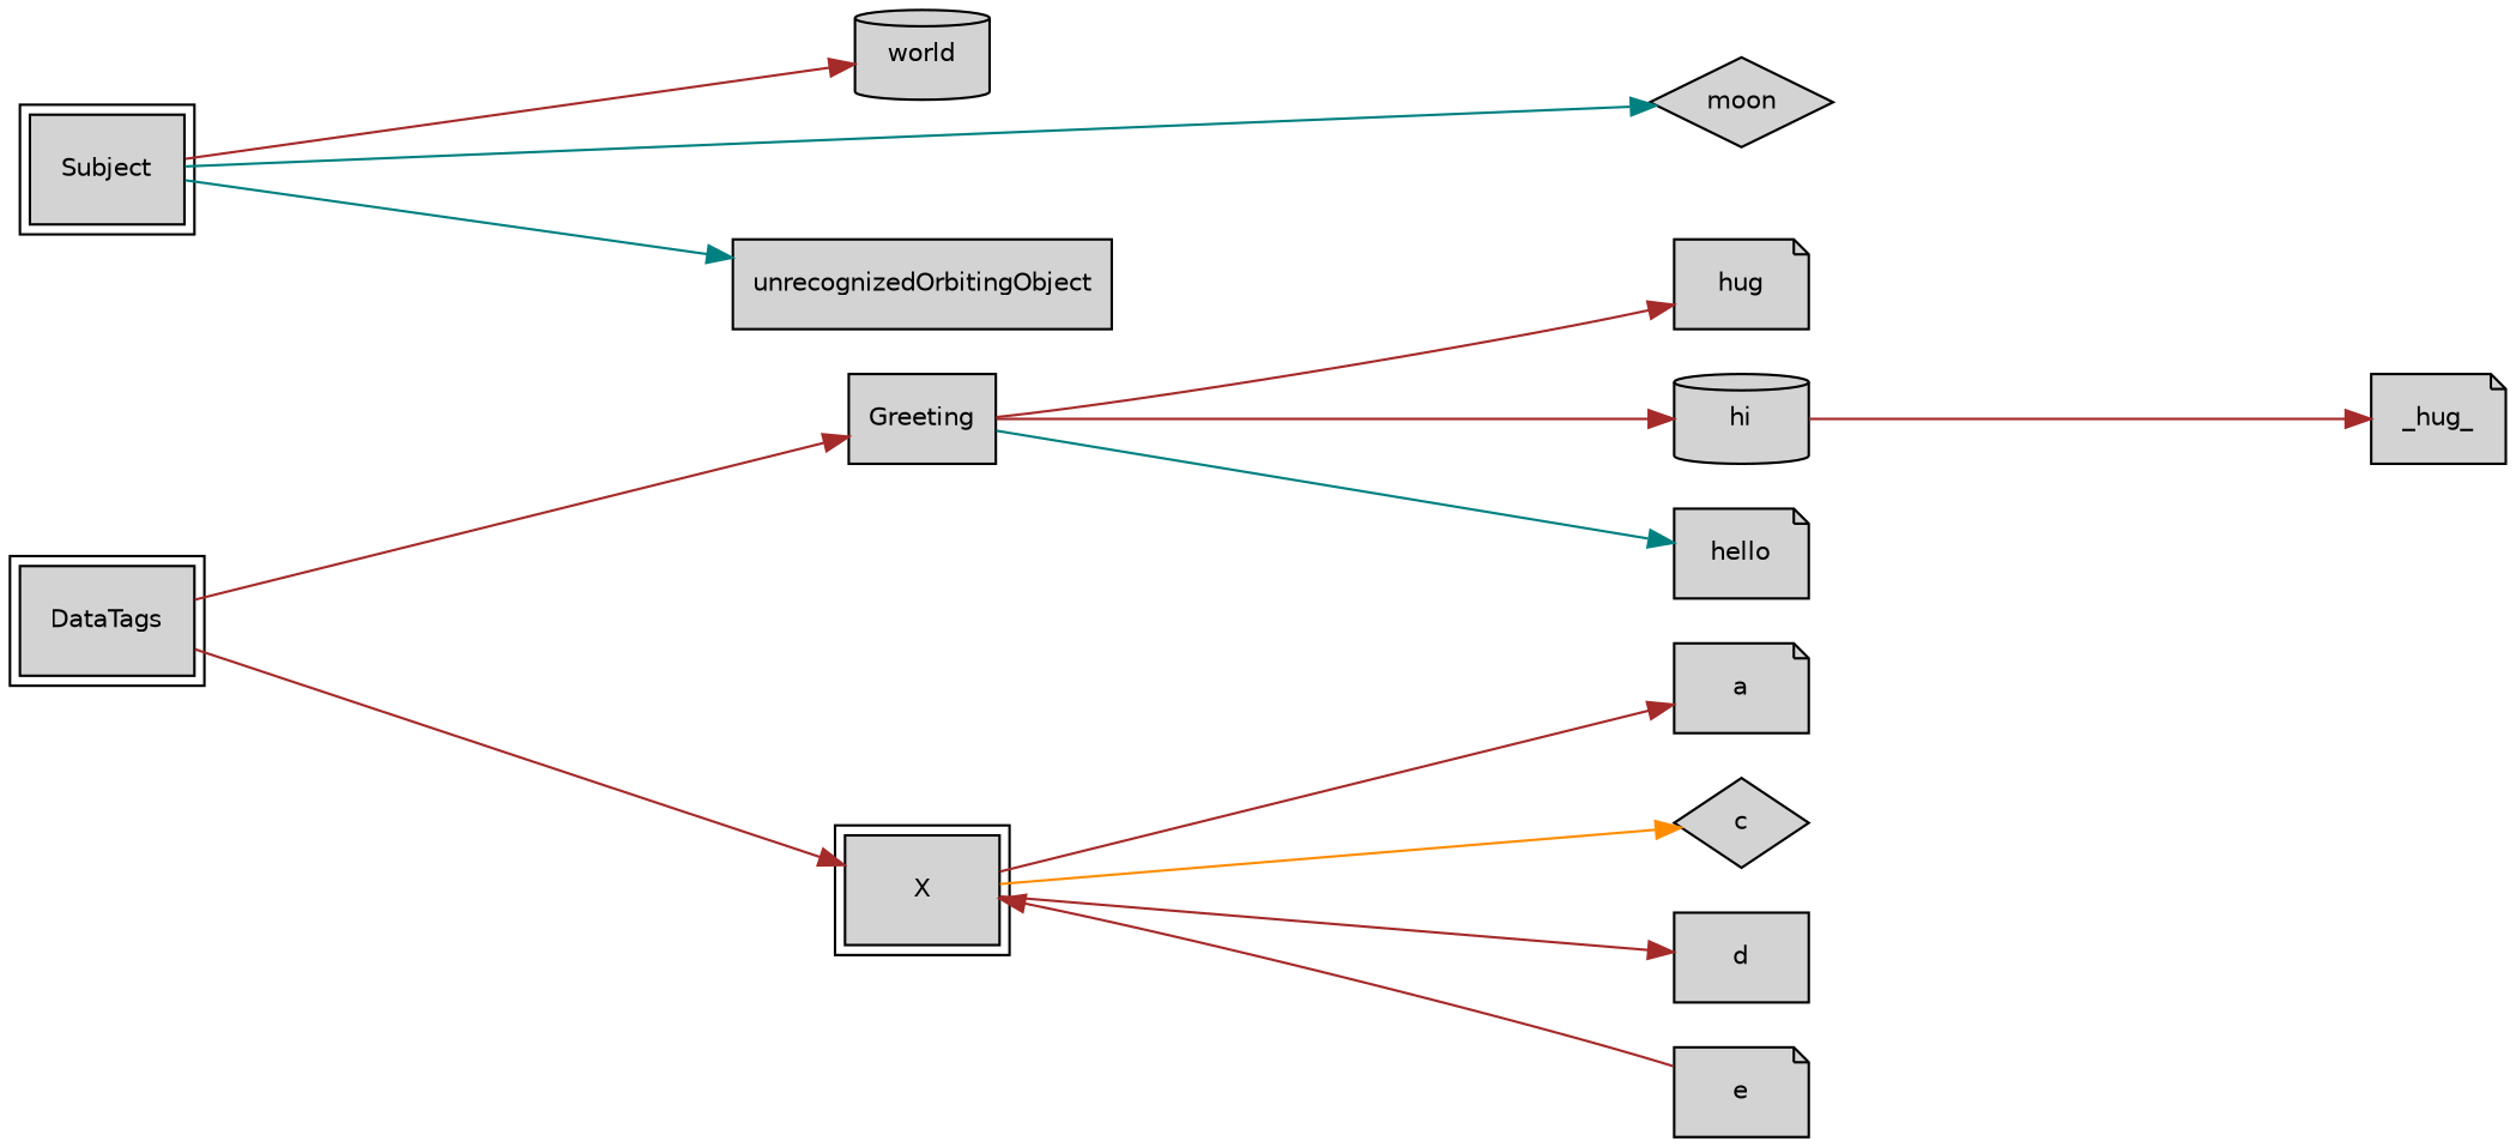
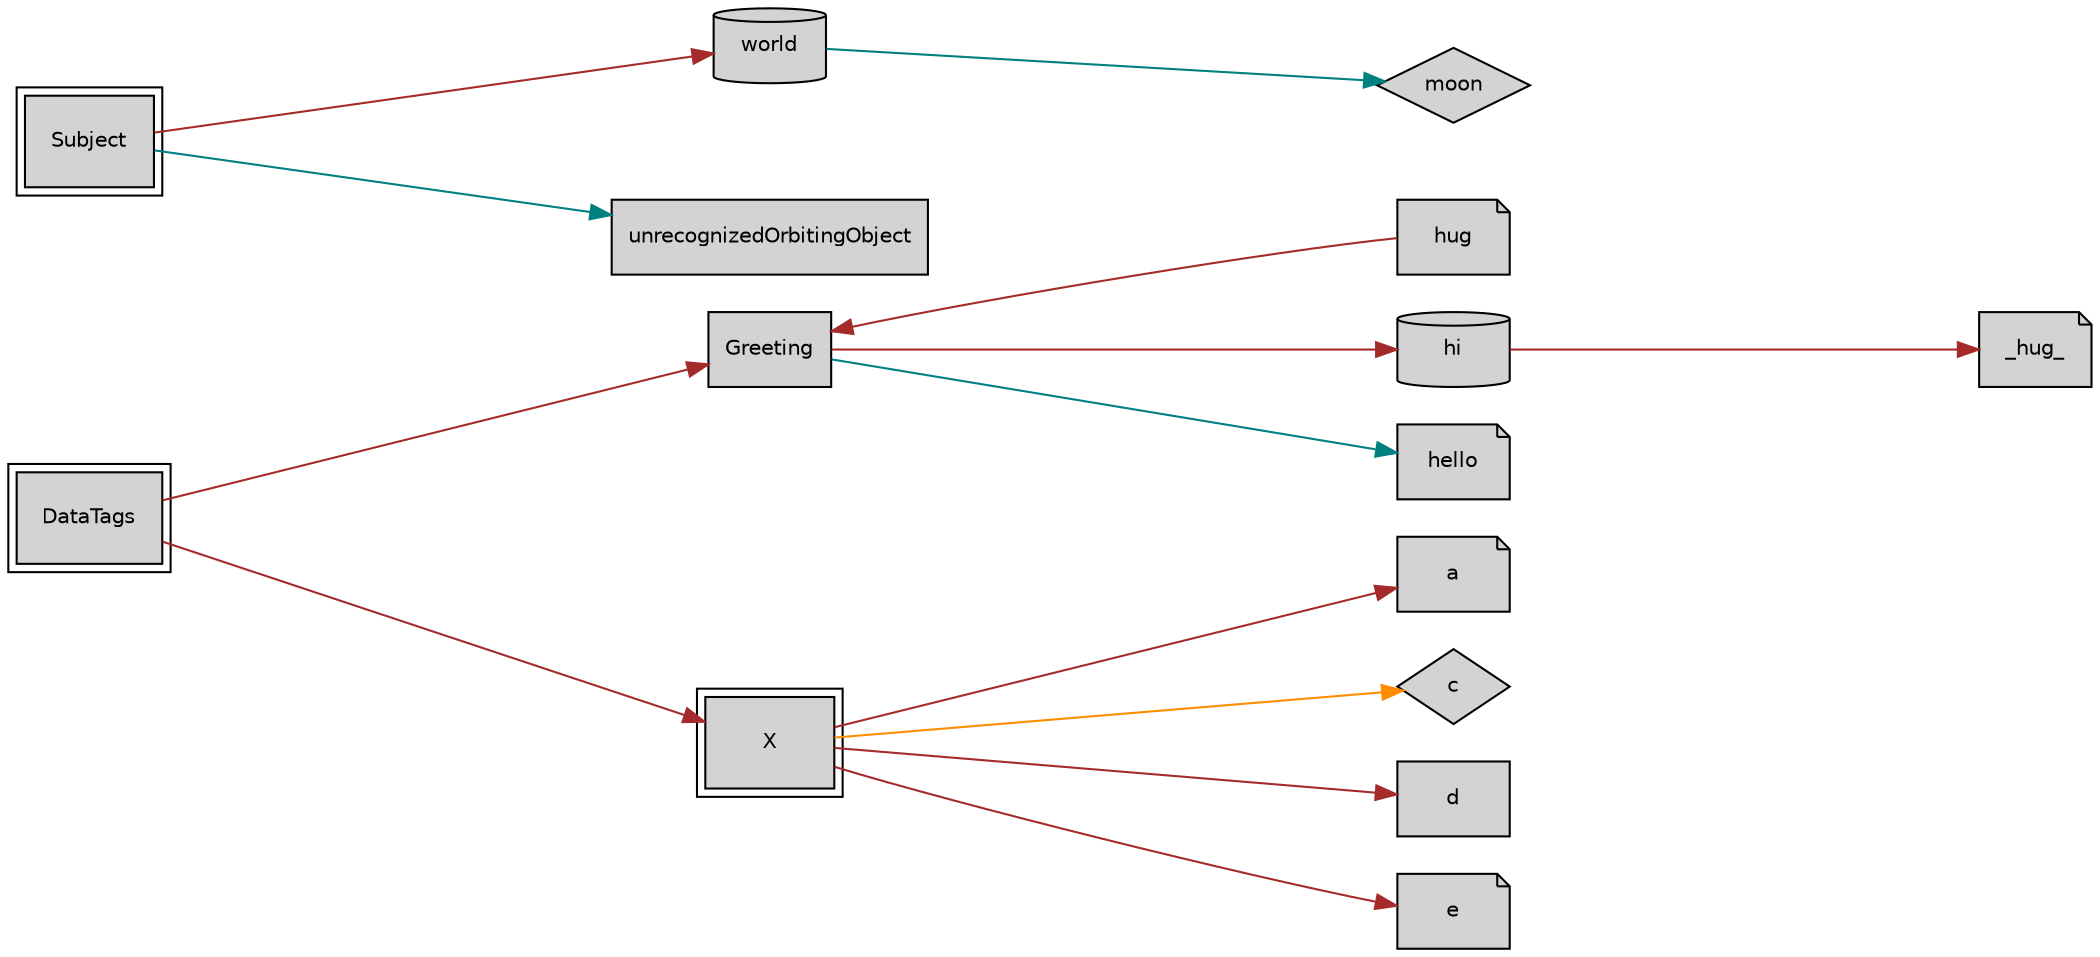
  digraph {
    rankdir=LR
    ranksep=3
    node [fillcolor=lightgray fontname=Helvetica fontsize=10 shape=box style=filled]
    edge [color=brown fontname=Helvetica fontsize=10]
    n1 [label=DataTags peripheries=2]
    n2 [label=Greeting]
    n3 [label=X peripheries=2]
    n4 [label=hug shape=note]
    n5 [label=hi shape=cylinder]
    n6 [label=hello shape=note]
    n7 [label=Subject peripheries=2]
    n8 [label=world shape=cylinder]
    n9 [label=moon shape=diamond]
    n10 [label=unrecognizedOrbitingObject]
    n11 [label=a shape=note]
    n12 [label=c shape=diamond]
    n13 [label=d]
    n14 [label=e shape=note]
    n15 [label=_hug_ shape=note]
    n1 -> n2
    n1 -> n3
-   n2 -> n4
+   n4 -> n2
    n2 -> n5
    n2 -> n6 [color=teal]
    n3 -> n11
    n3 -> n12 [color=darkorange]
    n3 -> n13
-   n14 -> n3
+   n3 -> n14
    n5 -> n15
    n7 -> n8
-   n7 -> n9 [color=teal]
+   n8 -> n9 [color=teal]
    n7 -> n10 [color=teal]
  }
